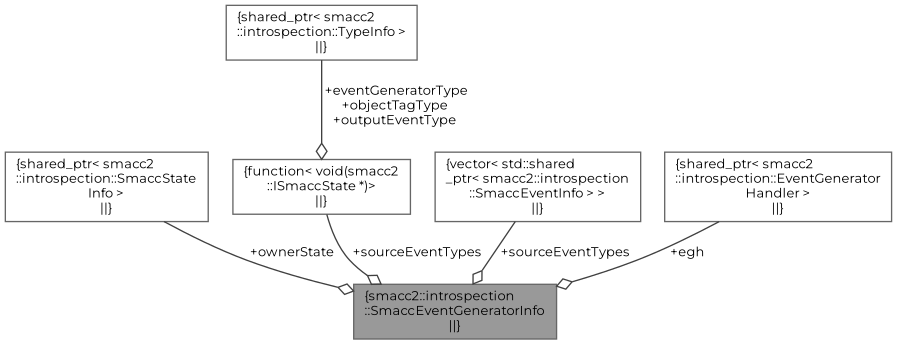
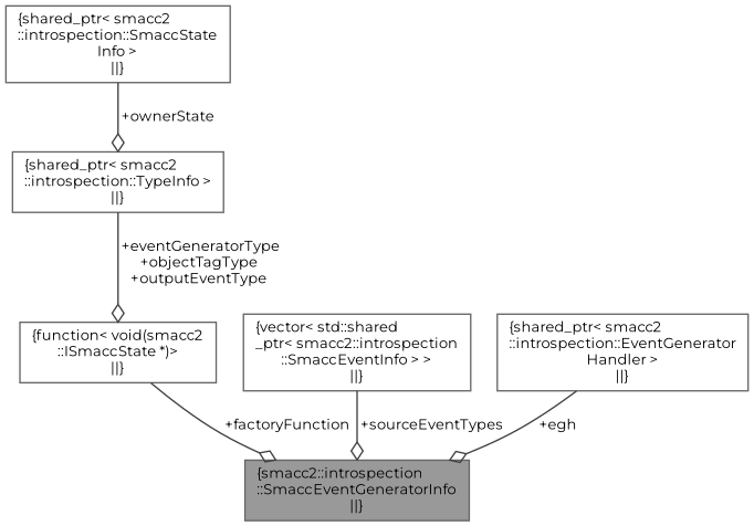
  digraph {
    fontname=Montserrat
    node [color=gray40 fillcolor=white fontname=Montserrat fontsize=10 shape=box style=filled]
    edge [arrowhead=odiamond color=grey25 fontname=Montserrat fontsize=10 labelfontname=Helvetica labelfontsize=10 style=solid]
    n1 [fillcolor=grey60 fontcolor=black height=0.2 label="{smacc2::introspection\l::SmaccEventGeneratorInfo\n||}" width=0.4]
    n2 [height=0.2 label="{shared_ptr\< smacc2\l::introspection::SmaccState\lInfo \>\n||}" width=0.4]
    n3 [height=0.2 label="{function\< void(smacc2\l::ISmaccState *)\>\n||}" width=0.4]
    n4 [height=0.2 label="{shared_ptr\< smacc2\l::introspection::TypeInfo \>\n||}" width=0.4]
    n5 [height=0.2 label="{vector\< std::shared\l_ptr\< smacc2::introspection\l::SmaccEventInfo \> \>\n||}" width=0.4]
    n6 [height=0.2 label="{shared_ptr\< smacc2\l::introspection::EventGenerator\lHandler \>\n||}" width=0.4]
-   n2 -> n1 [label=" +ownerState"]
-   n3 -> n1 [label=" +sourceEventTypes"]
+   n2 -> n4 [label=" +ownerState"]
+   n3 -> n1 [label=" +factoryFunction"]
    n4 -> n3 [label=" +eventGeneratorType\n+objectTagType\n+outputEventType"]
    n5 -> n1 [label=" +sourceEventTypes"]
    n6 -> n1 [label=" +egh"]
  }
